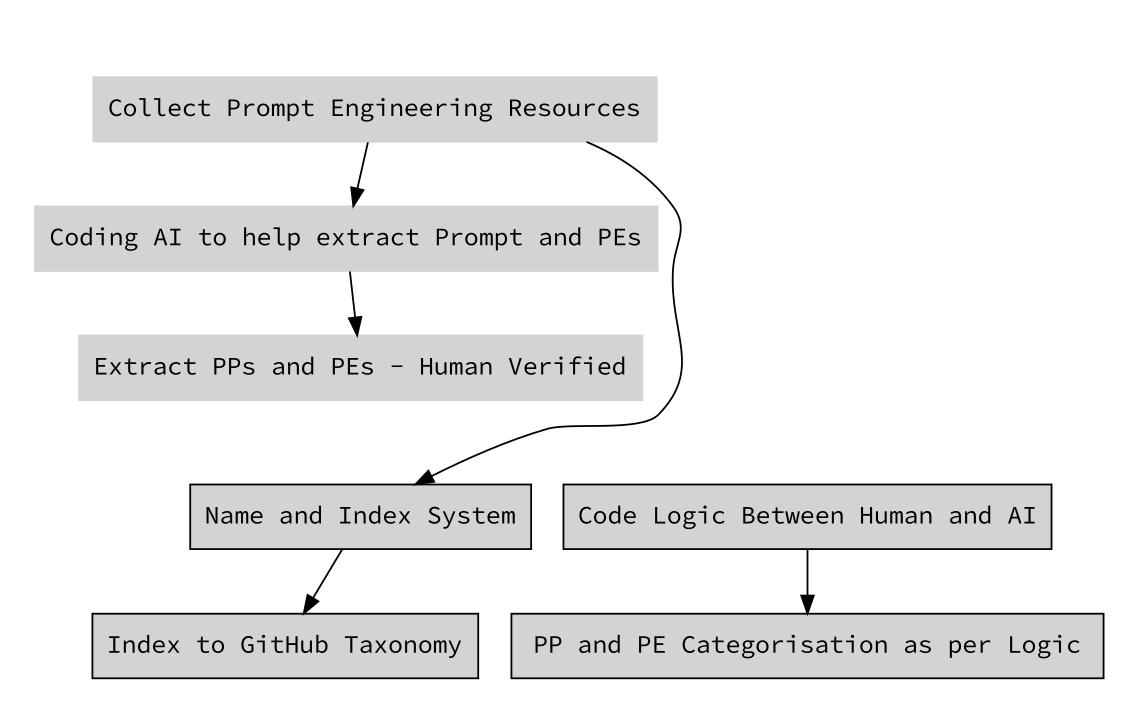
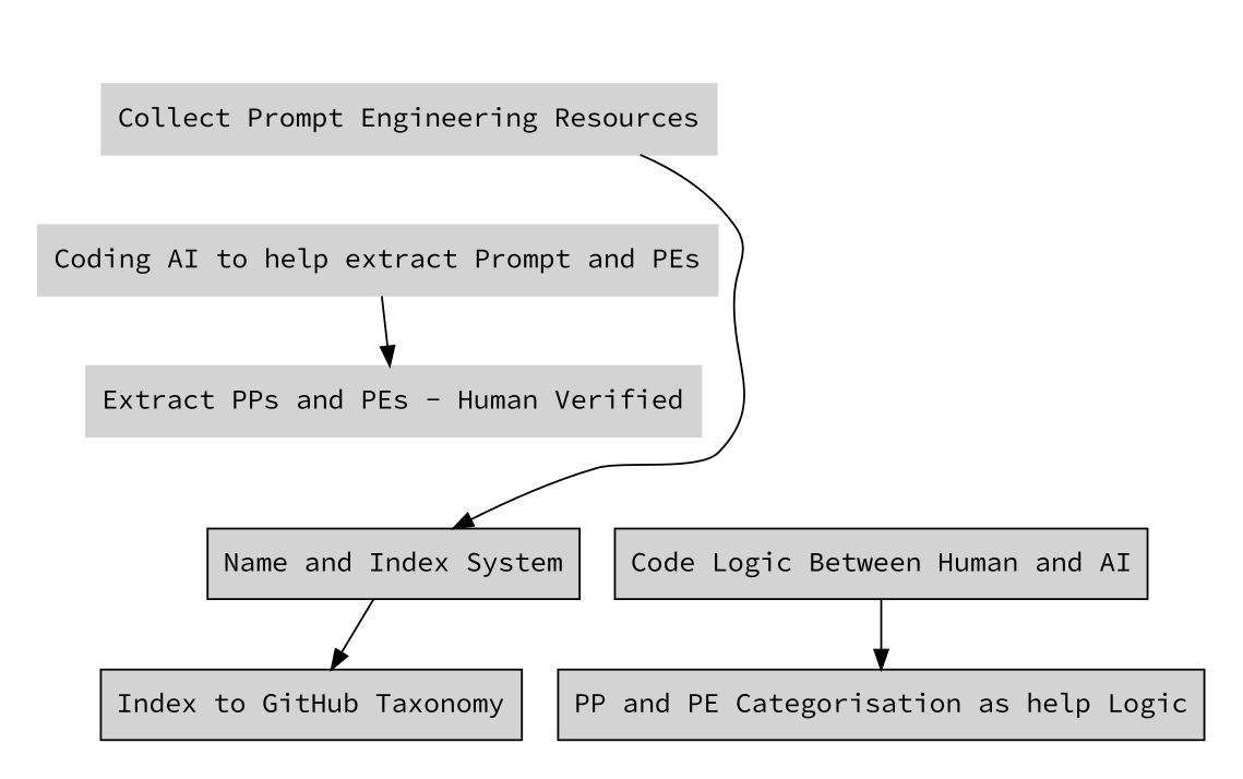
  digraph {
    fontname="Source Code Pro"
    rankdir=TB
    node [fontname="Source Code Pro" shape=box style=filled]
    edge [fontname="Source Code Pro"]
    "Collect Prompt Engineering Resources" [color=lightgrey]
    n2 [color=lightgrey label="Coding AI to help extract Prompt and PEs"]
    "Extract PPs and PEs - Human Verified" [color=lightgrey]
    "Code Logic Between Human and AI"
-   "PP and PE Categorisation as per Logic"
+   "PP and PE Categorisation as per Logic" [label="PP and PE Categorisation as help Logic"]
    "Name and Index System"
    n7 [label="Index to GitHub Taxonomy"]
    subgraph cluster_1 {
      label="Row 1"
      rank=same
      style=invis
      "Collect Prompt Engineering Resources"
      n2
      "Extract PPs and PEs - Human Verified"
    }
    subgraph cluster_2 {
      label="Row 2"
      rank=same
      style=invis
      "Code Logic Between Human and AI"
      "PP and PE Categorisation as per Logic"
      "Name and Index System"
      n7
    }
-   "Collect Prompt Engineering Resources" -> n2
    "Collect Prompt Engineering Resources" -> "Code Logic Between Human and AI" [style=invis]
    "Collect Prompt Engineering Resources" -> "Name and Index System"
    n2 -> "Extract PPs and PEs - Human Verified"
    n2 -> "PP and PE Categorisation as per Logic" [style=invis]
    "Extract PPs and PEs - Human Verified" -> "Name and Index System" [style=invis]
    "Extract PPs and PEs - Human Verified" -> "Name and Index System" [style=invis]
    "Code Logic Between Human and AI" -> "PP and PE Categorisation as per Logic"
    "Name and Index System" -> n7
  }
